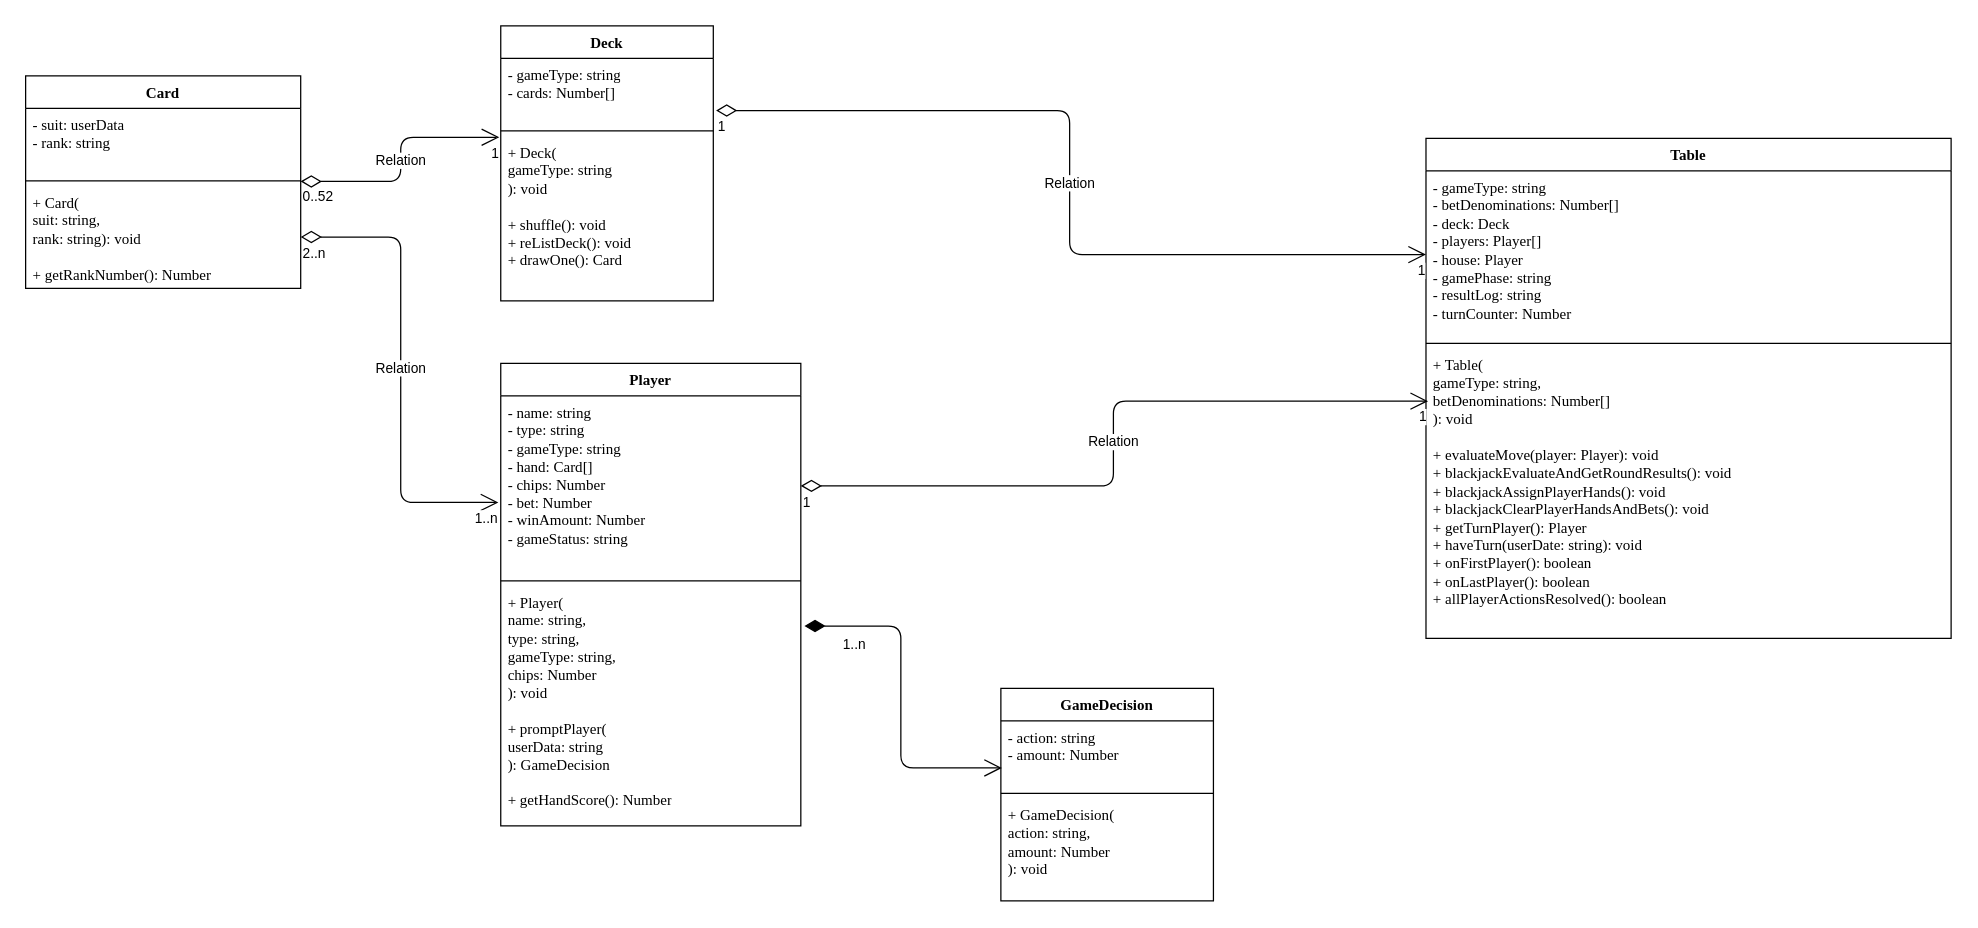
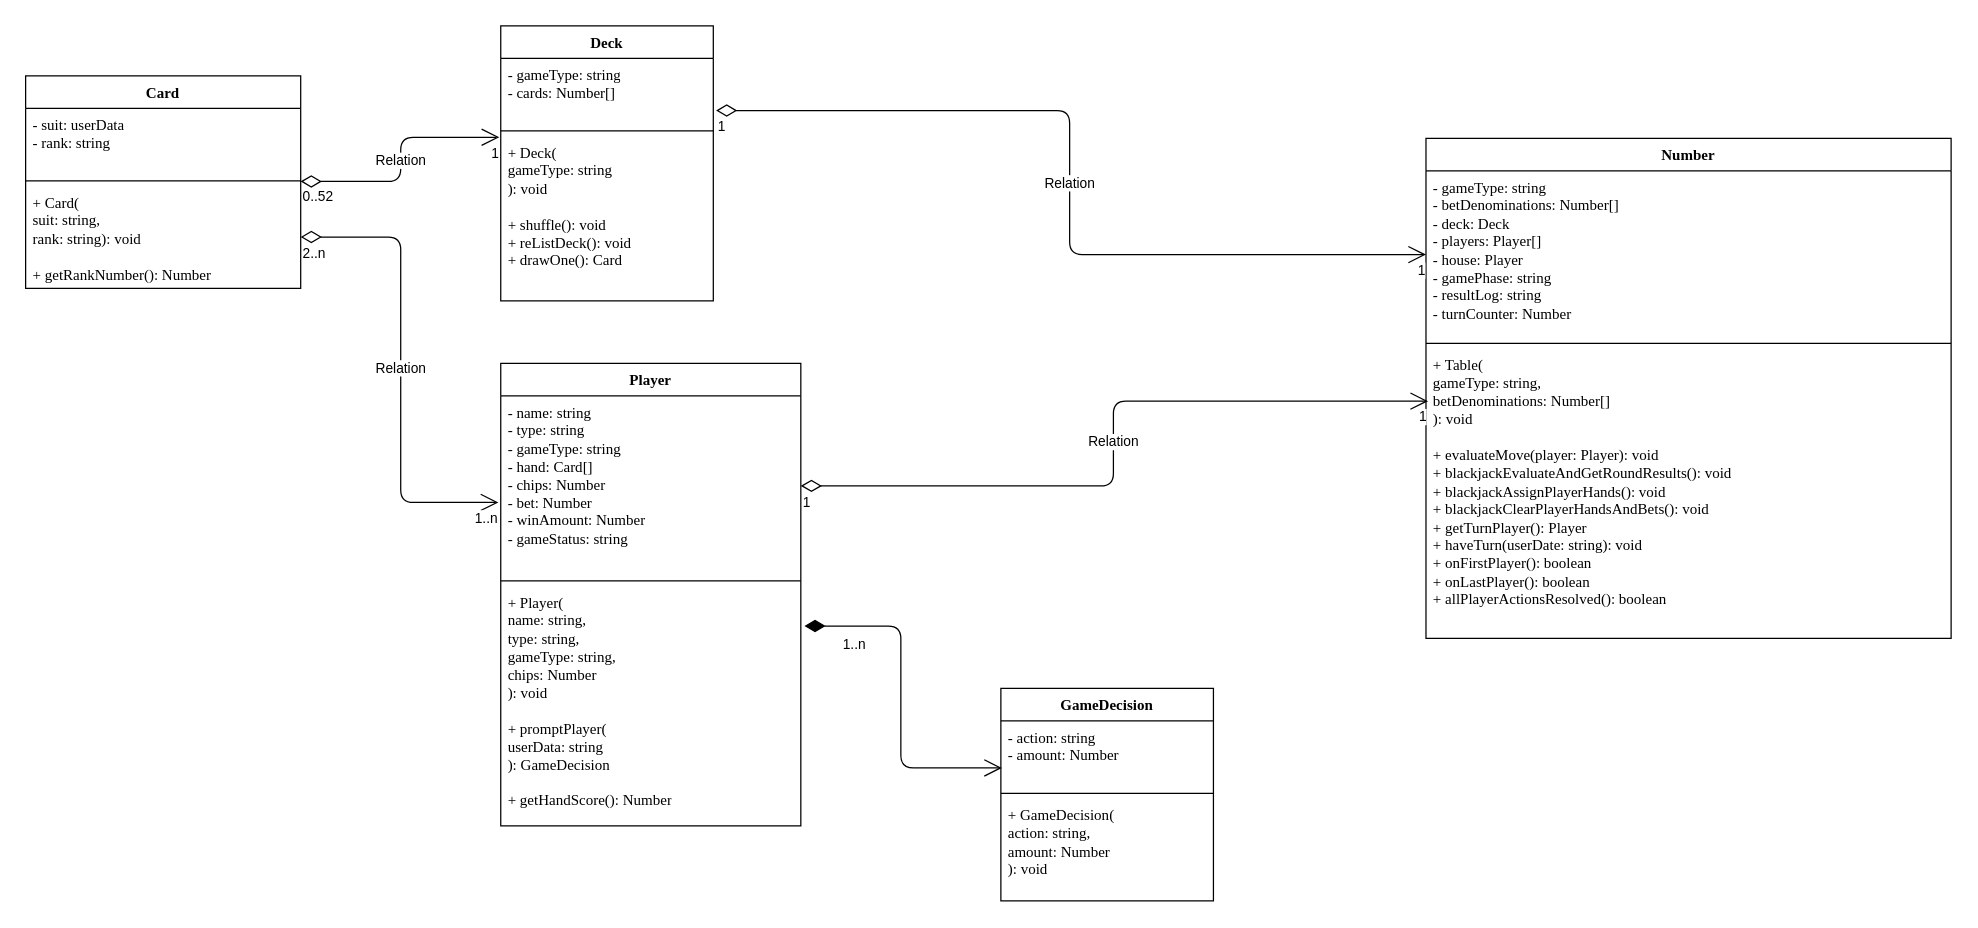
  <mxCell id="0" />
  <mxCell id="1" parent="0" />
  <mxCell id="2" value="Card" style="swimlane;fontStyle=1;align=center;verticalAlign=top;childLayout=stackLayout;horizontal=1;startSize=26;horizontalStack=0;resizeParent=1;resizeParentMax=0;resizeLast=0;collapsible=1;marginBottom=0;fontFamily=Lucida Console;whiteSpace=wrap;" parent="1" vertex="1"><mxGeometry x="20" y="60" width="220" height="170" as="geometry" /></mxCell>
  <mxCell id="3" value="- suit: userData&#10;- rank: string" style="text;strokeColor=none;fillColor=none;align=left;verticalAlign=top;spacingLeft=4;spacingRight=4;overflow=hidden;rotatable=0;points=[[0,0.5],[1,0.5]];portConstraint=eastwest;fontFamily=Lucida Console;whiteSpace=wrap;" parent="2" vertex="1"><mxGeometry y="26" width="220" height="54" as="geometry" /></mxCell>
  <mxCell id="4" value="" style="line;strokeWidth=1;fillColor=none;align=left;verticalAlign=middle;spacingTop=-1;spacingLeft=3;spacingRight=3;rotatable=0;labelPosition=right;points=[];portConstraint=eastwest;" parent="2" vertex="1"><mxGeometry y="80" width="220" height="8" as="geometry" /></mxCell>
  <mxCell id="5" value="+ Card(&#10;suit: string,&#10;rank: string): void&#10;&#10;+ getRankNumber(): Number" style="text;strokeColor=none;fillColor=none;align=left;verticalAlign=top;spacingLeft=4;spacingRight=4;overflow=hidden;rotatable=0;points=[[0,0.5],[1,0.5]];portConstraint=eastwest;fontFamily=Lucida Console;whiteSpace=wrap;" parent="2" vertex="1"><mxGeometry y="88" width="220" height="82" as="geometry" /></mxCell>
  <mxCell id="6" value="Deck" style="swimlane;fontStyle=1;align=center;verticalAlign=top;childLayout=stackLayout;horizontal=1;startSize=26;horizontalStack=0;resizeParent=1;resizeParentMax=0;resizeLast=0;collapsible=1;marginBottom=0;fontFamily=Lucida Console;whiteSpace=wrap;" vertex="1" parent="1"><mxGeometry x="400" y="20" width="170" height="220" as="geometry" /></mxCell>
  <mxCell id="7" value="- gameType: string&#10;- cards: Number[]" style="text;strokeColor=none;fillColor=none;align=left;verticalAlign=top;spacingLeft=4;spacingRight=4;overflow=hidden;rotatable=0;points=[[0,0.5],[1,0.5]];portConstraint=eastwest;fontFamily=Lucida Console;whiteSpace=wrap;" vertex="1" parent="6"><mxGeometry y="26" width="170" height="54" as="geometry" /></mxCell>
  <mxCell id="8" value="" style="line;strokeWidth=1;fillColor=none;align=left;verticalAlign=middle;spacingTop=-1;spacingLeft=3;spacingRight=3;rotatable=0;labelPosition=right;points=[];portConstraint=eastwest;" vertex="1" parent="6"><mxGeometry y="80" width="170" height="8" as="geometry" /></mxCell>
  <mxCell id="9" value="+ Deck(&#10;gameType: string&#10;): void&#10;&#10;+ shuffle(): void&#10;+ reListDeck(): void&#10;+ drawOne(): Card" style="text;strokeColor=none;fillColor=none;align=left;verticalAlign=top;spacingLeft=4;spacingRight=4;overflow=hidden;rotatable=0;points=[[0,0.5],[1,0.5]];portConstraint=eastwest;fontFamily=Lucida Console;whiteSpace=wrap;" vertex="1" parent="6"><mxGeometry y="88" width="170" height="132" as="geometry" /></mxCell>
  <mxCell id="10" value="Relation" style="endArrow=open;html=1;endSize=12;startArrow=diamondThin;startSize=14;startFill=0;edgeStyle=orthogonalEdgeStyle;exitX=1;exitY=-0.043;exitDx=0;exitDy=0;exitPerimeter=0;entryX=-0.007;entryY=0.009;entryDx=0;entryDy=0;entryPerimeter=0;" edge="1" parent="1" source="5" target="9"><mxGeometry relative="1" as="geometry"><mxPoint x="254" y="144.5" as="sourcePoint" /><mxPoint x="414" y="144.5" as="targetPoint" /></mxGeometry></mxCell>
  <mxCell id="11" value="0..52" style="edgeLabel;resizable=0;html=1;align=left;verticalAlign=top;" connectable="0" vertex="1" parent="10"><mxGeometry x="-1" relative="1" as="geometry" /></mxCell>
  <mxCell id="12" value="1" style="edgeLabel;resizable=0;html=1;align=right;verticalAlign=top;" connectable="0" vertex="1" parent="10"><mxGeometry x="1" relative="1" as="geometry" /></mxCell>
  <mxCell id="13" value="Player" style="swimlane;fontStyle=1;align=center;verticalAlign=top;childLayout=stackLayout;horizontal=1;startSize=26;horizontalStack=0;resizeParent=1;resizeParentMax=0;resizeLast=0;collapsible=1;marginBottom=0;fontFamily=Lucida Console;whiteSpace=wrap;" vertex="1" parent="1"><mxGeometry x="400" y="290" width="240" height="370" as="geometry" /></mxCell>
  <mxCell id="14" value="- name: string&#10;- type: string&#10;- gameType: string&#10;- hand: Card[]&#10;- chips: Number&#10;- bet: Number&#10;- winAmount: Number&#10;- gameStatus: string" style="text;strokeColor=none;fillColor=none;align=left;verticalAlign=top;spacingLeft=4;spacingRight=4;overflow=hidden;rotatable=0;points=[[0,0.5],[1,0.5]];portConstraint=eastwest;fontFamily=Lucida Console;whiteSpace=wrap;" vertex="1" parent="13"><mxGeometry y="26" width="240" height="144" as="geometry" /></mxCell>
  <mxCell id="15" value="" style="line;strokeWidth=1;fillColor=none;align=left;verticalAlign=middle;spacingTop=-1;spacingLeft=3;spacingRight=3;rotatable=0;labelPosition=right;points=[];portConstraint=eastwest;" vertex="1" parent="13"><mxGeometry y="170" width="240" height="8" as="geometry" /></mxCell>
  <mxCell id="16" value="+ Player(&#10;name: string,&#10;type: string,&#10;gameType: string,&#10;chips: Number&#10;): void&#10;&#10;+ promptPlayer(&#10;userData: string&#10;): GameDecision&#10;&#10;+ getHandScore(): Number" style="text;strokeColor=none;fillColor=none;align=left;verticalAlign=top;spacingLeft=4;spacingRight=4;overflow=hidden;rotatable=0;points=[[0,0.5],[1,0.5]];portConstraint=eastwest;fontFamily=Lucida Console;whiteSpace=wrap;" vertex="1" parent="13"><mxGeometry y="178" width="240" height="192" as="geometry" /></mxCell>
  <mxCell id="17" value="GameDecision" style="swimlane;fontStyle=1;align=center;verticalAlign=top;childLayout=stackLayout;horizontal=1;startSize=26;horizontalStack=0;resizeParent=1;resizeParentMax=0;resizeLast=0;collapsible=1;marginBottom=0;fontFamily=Lucida Console;whiteSpace=wrap;" vertex="1" parent="1"><mxGeometry x="800" y="550" width="170" height="170" as="geometry" /></mxCell>
  <mxCell id="18" value="- action: string&#10;- amount: Number" style="text;strokeColor=none;fillColor=none;align=left;verticalAlign=top;spacingLeft=4;spacingRight=4;overflow=hidden;rotatable=0;points=[[0,0.5],[1,0.5]];portConstraint=eastwest;fontFamily=Lucida Console;whiteSpace=wrap;" vertex="1" parent="17"><mxGeometry y="26" width="170" height="54" as="geometry" /></mxCell>
  <mxCell id="19" value="" style="line;strokeWidth=1;fillColor=none;align=left;verticalAlign=middle;spacingTop=-1;spacingLeft=3;spacingRight=3;rotatable=0;labelPosition=right;points=[];portConstraint=eastwest;" vertex="1" parent="17"><mxGeometry y="80" width="170" height="8" as="geometry" /></mxCell>
  <mxCell id="20" value="+ GameDecision(&#10;action: string,&#10;amount: Number&#10;): void&#10;" style="text;strokeColor=none;fillColor=none;align=left;verticalAlign=top;spacingLeft=4;spacingRight=4;overflow=hidden;rotatable=0;points=[[0,0.5],[1,0.5]];portConstraint=eastwest;fontFamily=Lucida Console;whiteSpace=wrap;" vertex="1" parent="17"><mxGeometry y="88" width="170" height="82" as="geometry" /></mxCell>
  <mxCell id="21" value="Relation" style="endArrow=open;html=1;endSize=12;startArrow=diamondThin;startSize=14;startFill=0;edgeStyle=orthogonalEdgeStyle;entryX=-0.008;entryY=0.592;entryDx=0;entryDy=0;entryPerimeter=0;" edge="1" parent="1" source="5" target="14"><mxGeometry relative="1" as="geometry"><mxPoint x="240" y="195.284" as="sourcePoint" /><mxPoint x="398.81" y="159.998" as="targetPoint" /></mxGeometry></mxCell>
  <mxCell id="22" value="2..n" style="edgeLabel;resizable=0;html=1;align=left;verticalAlign=top;" connectable="0" vertex="1" parent="21"><mxGeometry x="-1" relative="1" as="geometry" /></mxCell>
  <mxCell id="23" value="1..n" style="edgeLabel;resizable=0;html=1;align=right;verticalAlign=top;" connectable="0" vertex="1" parent="21"><mxGeometry x="1" relative="1" as="geometry" /></mxCell>
  <mxCell id="24" value="1..n" style="endArrow=open;html=1;endSize=12;startArrow=diamondThin;startSize=14;startFill=1;edgeStyle=orthogonalEdgeStyle;align=left;verticalAlign=bottom;exitX=1.012;exitY=0.167;exitDx=0;exitDy=0;exitPerimeter=0;entryX=0.005;entryY=0.696;entryDx=0;entryDy=0;entryPerimeter=0;" edge="1" parent="1" source="16" target="18"><mxGeometry x="-0.784" y="-24" relative="1" as="geometry"><mxPoint x="670" y="432.5" as="sourcePoint" /><mxPoint x="830" y="432.5" as="targetPoint" /><mxPoint as="offset" /></mxGeometry></mxCell>
- <mxCell id="25" value="Table" style="swimlane;fontStyle=1;align=center;verticalAlign=top;childLayout=stackLayout;horizontal=1;startSize=26;horizontalStack=0;resizeParent=1;resizeParentMax=0;resizeLast=0;collapsible=1;marginBottom=0;fontFamily=Lucida Console;whiteSpace=wrap;" vertex="1" parent="1"><mxGeometry x="1140" y="110" width="420" height="400" as="geometry" /></mxCell>
+ <mxCell id="25" value="Number" style="swimlane;fontStyle=1;align=center;verticalAlign=top;childLayout=stackLayout;horizontal=1;startSize=26;horizontalStack=0;resizeParent=1;resizeParentMax=0;resizeLast=0;collapsible=1;marginBottom=0;fontFamily=Lucida Console;whiteSpace=wrap;" vertex="1" parent="1"><mxGeometry x="1140" y="110" width="420" height="400" as="geometry" /></mxCell>
  <mxCell id="26" value="- gameType: string&#10;- betDenominations: Number[]&#10;- deck: Deck&#10;- players: Player[]&#10;- house: Player&#10;- gamePhase: string&#10;- resultLog: string&#10;- turnCounter: Number" style="text;strokeColor=none;fillColor=none;align=left;verticalAlign=top;spacingLeft=4;spacingRight=4;overflow=hidden;rotatable=0;points=[[0,0.5],[1,0.5]];portConstraint=eastwest;fontFamily=Lucida Console;whiteSpace=wrap;" vertex="1" parent="25"><mxGeometry y="26" width="420" height="134" as="geometry" /></mxCell>
  <mxCell id="27" value="" style="line;strokeWidth=1;fillColor=none;align=left;verticalAlign=middle;spacingTop=-1;spacingLeft=3;spacingRight=3;rotatable=0;labelPosition=right;points=[];portConstraint=eastwest;" vertex="1" parent="25"><mxGeometry y="160" width="420" height="8" as="geometry" /></mxCell>
  <mxCell id="28" value="+ Table(&#10;gameType: string,&#10;betDenominations: Number[]&#10;): void&#10;&#10;+ evaluateMove(player: Player): void&#10;+ blackjackEvaluateAndGetRoundResults(): void&#10;+ blackjackAssignPlayerHands(): void&#10;+ blackjackClearPlayerHandsAndBets(): void&#10;+ getTurnPlayer(): Player&#10;+ haveTurn(userDate: string): void&#10;+ onFirstPlayer(): boolean&#10;+ onLastPlayer(): boolean&#10;+ allPlayerActionsResolved(): boolean" style="text;strokeColor=none;fillColor=none;align=left;verticalAlign=top;spacingLeft=4;spacingRight=4;overflow=hidden;rotatable=0;points=[[0,0.5],[1,0.5]];portConstraint=eastwest;fontFamily=Lucida Console;whiteSpace=wrap;" vertex="1" parent="25"><mxGeometry y="168" width="420" height="232" as="geometry" /></mxCell>
  <mxCell id="29" value="Relation" style="endArrow=open;html=1;endSize=12;startArrow=diamondThin;startSize=14;startFill=0;edgeStyle=orthogonalEdgeStyle;exitX=1.013;exitY=0.775;exitDx=0;exitDy=0;exitPerimeter=0;" edge="1" parent="1" source="7" target="26"><mxGeometry relative="1" as="geometry"><mxPoint x="710" y="135.284" as="sourcePoint" /><mxPoint x="868.81" y="99.998" as="targetPoint" /></mxGeometry></mxCell>
  <mxCell id="30" value="1" style="edgeLabel;resizable=0;html=1;align=left;verticalAlign=top;" connectable="0" vertex="1" parent="29"><mxGeometry x="-1" relative="1" as="geometry" /></mxCell>
  <mxCell id="31" value="1" style="edgeLabel;resizable=0;html=1;align=right;verticalAlign=top;" connectable="0" vertex="1" parent="29"><mxGeometry x="1" relative="1" as="geometry" /></mxCell>
  <mxCell id="32" value="Relation" style="endArrow=open;html=1;endSize=12;startArrow=diamondThin;startSize=14;startFill=0;edgeStyle=orthogonalEdgeStyle;exitX=1;exitY=0.5;exitDx=0;exitDy=0;entryX=0.004;entryY=0.182;entryDx=0;entryDy=0;entryPerimeter=0;" edge="1" parent="1" source="14" target="28"><mxGeometry relative="1" as="geometry"><mxPoint x="582.21" y="97.85" as="sourcePoint" /><mxPoint x="1150" y="213" as="targetPoint" /></mxGeometry></mxCell>
  <mxCell id="33" value="1" style="edgeLabel;resizable=0;html=1;align=left;verticalAlign=top;" connectable="0" vertex="1" parent="32"><mxGeometry x="-1" relative="1" as="geometry" /></mxCell>
  <mxCell id="34" value="1" style="edgeLabel;resizable=0;html=1;align=right;verticalAlign=top;" connectable="0" vertex="1" parent="32"><mxGeometry x="1" relative="1" as="geometry" /></mxCell>
